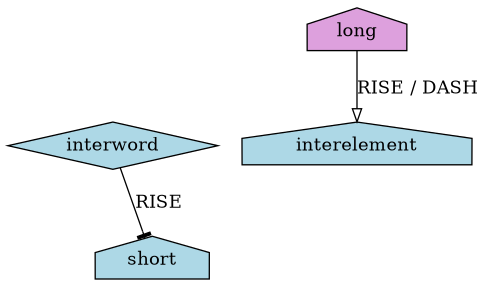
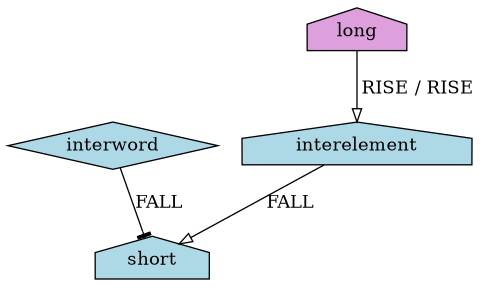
  digraph {
    node [fillcolor=lightblue shape=house style=filled]
    edge [arrowhead=onormal]
    interword [shape=diamond]
    short
    long [fillcolor=plum]
    interelement
-   interword -> short [arrowhead=tee label=RISE]
-   long -> interelement [label="RISE / DASH"]
+   interword -> short [arrowhead=tee label=FALL]
+   long -> interelement [label="RISE / RISE"]
+   interelement -> short [label=FALL]
  }
